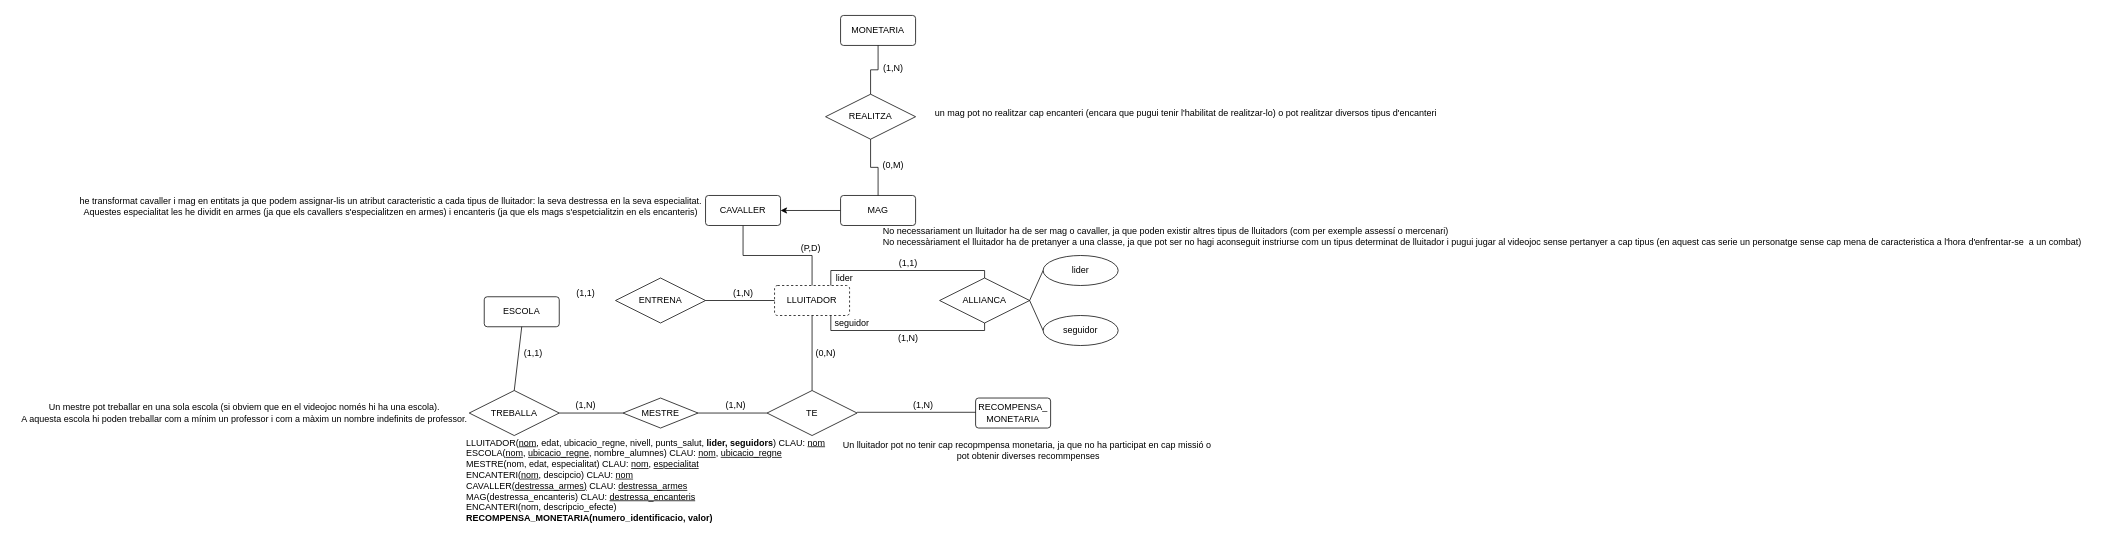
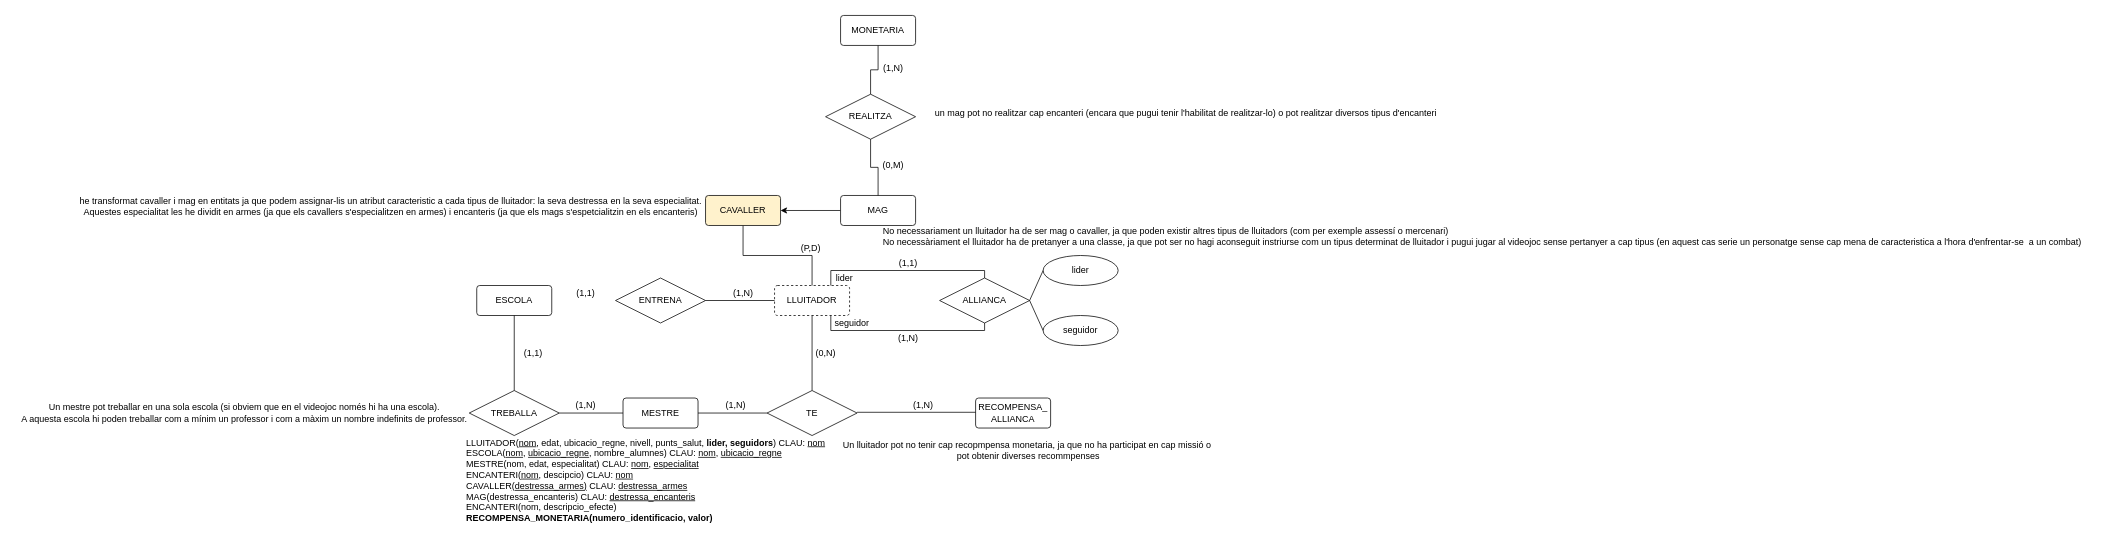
  <mxCell id="0" />
  <mxCell id="1" parent="0" />
  <mxCell id="2" value="&lt;div style=&quot;text-align: justify&quot;&gt;LLUITADOR(&lt;u&gt;nom&lt;/u&gt;, edat, ubicacio_regne, nivell, punts_salut, &lt;b&gt;lider, seguidors&lt;/b&gt;) CLAU: &lt;u&gt;nom&lt;/u&gt;&lt;/div&gt;&lt;div style=&quot;text-align: justify&quot;&gt;ESCOLA(&lt;u&gt;nom&lt;/u&gt;, &lt;u&gt;ubicacio_regne&lt;/u&gt;, nombre_alumnes) CLAU: &lt;u&gt;nom&lt;/u&gt;, &lt;u&gt;ubicacio_regne&lt;/u&gt;&lt;/div&gt;&lt;div style=&quot;text-align: justify&quot;&gt;MESTRE(nom, edat, especialitat) CLAU: &lt;u&gt;nom&lt;/u&gt;, &lt;u&gt;especialitat&lt;/u&gt;&lt;/div&gt;&lt;div style=&quot;text-align: justify&quot;&gt;ENCANTERI(&lt;u&gt;nom&lt;/u&gt;, descipcio) CLAU: &lt;u&gt;nom&lt;/u&gt;&lt;/div&gt;&lt;div style=&quot;text-align: justify&quot;&gt;CAVALLER&lt;u&gt;(destressa_armes)&lt;/u&gt; CLAU: &lt;u&gt;destressa_armes&lt;/u&gt;&lt;/div&gt;&lt;div style=&quot;text-align: justify&quot;&gt;MAG(destressa_encanteris) CLAU: &lt;u&gt;destressa_encanteris&lt;/u&gt;&lt;/div&gt;&lt;div style=&quot;text-align: justify&quot;&gt;ENCANTERI(nom, descripcio_efecte)&lt;/div&gt;&lt;div style=&quot;text-align: justify&quot;&gt;&lt;b&gt;RECOMPENSA_MONETARIA(numero_identificacio, valor)&lt;/b&gt;&lt;/div&gt;" style="text;html=1;align=center;verticalAlign=middle;resizable=0;points=[];autosize=1;strokeColor=none;fillColor=none;" parent="1" vertex="1"><mxGeometry x="615" y="585" width="490" height="110" as="geometry" /></mxCell>
  <mxCell id="3" value="LLUITADOR" style="rounded=1;arcSize=10;whiteSpace=wrap;html=1;align=center;dashed=1;" parent="1" vertex="1"><mxGeometry x="1032" y="380" width="100" height="40" as="geometry" /></mxCell>
  <mxCell id="4" value="ALLIANCA" style="shape=rhombus;perimeter=rhombusPerimeter;whiteSpace=wrap;html=1;align=center;" parent="1" vertex="1"><mxGeometry x="1252" y="370" width="120" height="60" as="geometry" /></mxCell>
  <mxCell id="5" value="ENTRENA" style="shape=rhombus;perimeter=rhombusPerimeter;whiteSpace=wrap;html=1;align=center;" parent="1" vertex="1"><mxGeometry x="820" y="370" width="120" height="60" as="geometry" /></mxCell>
  <mxCell id="6" value="" style="endArrow=none;html=1;rounded=0;edgeStyle=orthogonalEdgeStyle;exitX=1;exitY=0.5;exitDx=0;exitDy=0;entryX=0;entryY=0.5;entryDx=0;entryDy=0;" parent="1" source="5" target="3" edge="1"><mxGeometry relative="1" as="geometry"><mxPoint x="1112" y="300" as="sourcePoint" /><mxPoint x="1002" y="420" as="targetPoint" /></mxGeometry></mxCell>
- <mxCell id="7" value="ESCOLA" style="rounded=1;arcSize=10;whiteSpace=wrap;html=1;align=center;" parent="1" vertex="1"><mxGeometry x="645" y="395" width="100" height="40" as="geometry" /></mxCell>
+ <mxCell id="7" value="ESCOLA" style="rounded=1;arcSize=10;whiteSpace=wrap;html=1;align=center;" parent="1" vertex="1"><mxGeometry x="635" y="380" width="100" height="40" as="geometry" /></mxCell>
  <mxCell id="8" value="" style="endArrow=none;html=1;rounded=0;edgeStyle=orthogonalEdgeStyle;entryX=0.5;entryY=0;entryDx=0;entryDy=0;exitX=0.75;exitY=0;exitDx=0;exitDy=0;" parent="1" source="3" target="4" edge="1"><mxGeometry relative="1" as="geometry"><mxPoint x="1155" y="340" as="sourcePoint" /><mxPoint x="1315" y="340" as="targetPoint" /><Array as="points"><mxPoint x="1107" y="360" /><mxPoint x="1312" y="360" /></Array></mxGeometry></mxCell>
  <mxCell id="9" value="" style="endArrow=none;html=1;rounded=0;edgeStyle=orthogonalEdgeStyle;entryX=0.5;entryY=1;entryDx=0;entryDy=0;exitX=0.75;exitY=1;exitDx=0;exitDy=0;" parent="1" source="3" target="4" edge="1"><mxGeometry relative="1" as="geometry"><mxPoint x="1115" y="460" as="sourcePoint" /><mxPoint x="1320" y="450" as="targetPoint" /><Array as="points"><mxPoint x="1107" y="440" /><mxPoint x="1312" y="440" /></Array></mxGeometry></mxCell>
  <mxCell id="10" value="" style="endArrow=none;html=1;rounded=0;edgeStyle=orthogonalEdgeStyle;exitX=0.5;exitY=1;exitDx=0;exitDy=0;entryX=0.5;entryY=0;entryDx=0;entryDy=0;" parent="1" source="3" target="11" edge="1"><mxGeometry relative="1" as="geometry"><mxPoint x="959" y="520" as="sourcePoint" /><mxPoint x="1057" y="490" as="targetPoint" /></mxGeometry></mxCell>
  <mxCell id="11" value="TE" style="shape=rhombus;perimeter=rhombusPerimeter;whiteSpace=wrap;html=1;align=center;" parent="1" vertex="1"><mxGeometry x="1022" y="520" width="120" height="60" as="geometry" /></mxCell>
- <mxCell id="12" value="MESTRE" style="rhombus;arcSize=10;whiteSpace=wrap;html=1;align=center;" parent="1" vertex="1"><mxGeometry x="830" y="530" width="100" height="40" as="geometry" /></mxCell>
+ <mxCell id="12" value="MESTRE" style="rounded=1;arcSize=10;whiteSpace=wrap;html=1;align=center;" parent="1" vertex="1"><mxGeometry x="830" y="530" width="100" height="40" as="geometry" /></mxCell>
  <mxCell id="13" value="" style="endArrow=none;html=1;rounded=0;edgeStyle=orthogonalEdgeStyle;exitX=1;exitY=0.5;exitDx=0;exitDy=0;entryX=0;entryY=0.5;entryDx=0;entryDy=0;" parent="1" source="12" target="11" edge="1"><mxGeometry relative="1" as="geometry"><mxPoint x="885" y="610" as="sourcePoint" /><mxPoint x="1045" y="610" as="targetPoint" /></mxGeometry></mxCell>
  <mxCell id="14" value="(1,N)" style="text;html=1;align=center;verticalAlign=middle;resizable=0;points=[];autosize=1;strokeColor=none;fillColor=none;" parent="1" vertex="1"><mxGeometry x="1190" y="440" width="40" height="20" as="geometry" /></mxCell>
  <mxCell id="15" value="lider" style="ellipse;whiteSpace=wrap;html=1;align=center;" parent="1" vertex="1"><mxGeometry x="1390" y="340" width="100" height="40" as="geometry" /></mxCell>
  <mxCell id="16" value="seguidor" style="ellipse;whiteSpace=wrap;html=1;align=center;" parent="1" vertex="1"><mxGeometry x="1390" y="420" width="100" height="40" as="geometry" /></mxCell>
  <mxCell id="17" value="" style="endArrow=none;html=1;rounded=0;exitX=1;exitY=0.5;exitDx=0;exitDy=0;entryX=0;entryY=0.5;entryDx=0;entryDy=0;" parent="1" source="4" target="16" edge="1"><mxGeometry relative="1" as="geometry"><mxPoint x="1330" y="490" as="sourcePoint" /><mxPoint x="1490" y="490" as="targetPoint" /></mxGeometry></mxCell>
  <mxCell id="18" value="" style="endArrow=none;html=1;rounded=0;exitX=0;exitY=0.5;exitDx=0;exitDy=0;entryX=1;entryY=0.5;entryDx=0;entryDy=0;" parent="1" source="15" target="4" edge="1"><mxGeometry relative="1" as="geometry"><mxPoint x="1382" y="410" as="sourcePoint" /><mxPoint x="1400" y="440" as="targetPoint" /></mxGeometry></mxCell>
  <mxCell id="19" value="TREBALLA" style="shape=rhombus;perimeter=rhombusPerimeter;whiteSpace=wrap;html=1;align=center;" parent="1" vertex="1"><mxGeometry x="625" y="520" width="120" height="60" as="geometry" /></mxCell>
  <mxCell id="20" value="" style="endArrow=none;html=1;rounded=0;exitX=0.5;exitY=1;exitDx=0;exitDy=0;entryX=0.5;entryY=0;entryDx=0;entryDy=0;" parent="1" source="7" target="19" edge="1"><mxGeometry relative="1" as="geometry"><mxPoint x="670" y="480" as="sourcePoint" /><mxPoint x="830" y="480" as="targetPoint" /></mxGeometry></mxCell>
  <mxCell id="21" value="" style="endArrow=none;html=1;rounded=0;exitX=0;exitY=0.5;exitDx=0;exitDy=0;entryX=1;entryY=0.5;entryDx=0;entryDy=0;" parent="1" source="12" target="19" edge="1"><mxGeometry relative="1" as="geometry"><mxPoint x="790" y="490" as="sourcePoint" /><mxPoint x="790" y="590" as="targetPoint" /></mxGeometry></mxCell>
  <mxCell id="22" value="(1,1)" style="text;html=1;align=center;verticalAlign=middle;resizable=0;points=[];autosize=1;strokeColor=none;fillColor=none;" parent="1" vertex="1"><mxGeometry x="760" y="380" width="40" height="20" as="geometry" /></mxCell>
  <mxCell id="23" value="(1,N)" style="text;html=1;align=center;verticalAlign=middle;resizable=0;points=[];autosize=1;strokeColor=none;fillColor=none;" parent="1" vertex="1"><mxGeometry x="970" y="380" width="40" height="20" as="geometry" /></mxCell>
  <mxCell id="24" value="(1,N)" style="text;html=1;align=center;verticalAlign=middle;resizable=0;points=[];autosize=1;strokeColor=none;fillColor=none;" parent="1" vertex="1"><mxGeometry x="960" y="530" width="40" height="20" as="geometry" /></mxCell>
  <mxCell id="25" value="(0,N)" style="text;html=1;align=center;verticalAlign=middle;resizable=0;points=[];autosize=1;strokeColor=none;fillColor=none;" parent="1" vertex="1"><mxGeometry x="1080" y="460" width="40" height="20" as="geometry" /></mxCell>
  <mxCell id="26" value="(1,1)" style="text;html=1;align=center;verticalAlign=middle;resizable=0;points=[];autosize=1;strokeColor=none;fillColor=none;" parent="1" vertex="1"><mxGeometry x="690" y="460" width="40" height="20" as="geometry" /></mxCell>
  <mxCell id="27" value="(1,N)" style="text;html=1;align=center;verticalAlign=middle;resizable=0;points=[];autosize=1;strokeColor=none;fillColor=none;" parent="1" vertex="1"><mxGeometry x="760" y="530" width="40" height="20" as="geometry" /></mxCell>
  <mxCell id="28" value="lider" style="text;html=1;align=center;verticalAlign=middle;resizable=0;points=[];autosize=1;strokeColor=none;fillColor=none;" parent="1" vertex="1"><mxGeometry x="1105" y="360" width="40" height="20" as="geometry" /></mxCell>
  <mxCell id="29" value="seguidor" style="text;html=1;align=center;verticalAlign=middle;resizable=0;points=[];autosize=1;strokeColor=none;fillColor=none;" parent="1" vertex="1"><mxGeometry x="1105" y="420" width="60" height="20" as="geometry" /></mxCell>
  <mxCell id="30" value="(1,1)" style="text;html=1;align=center;verticalAlign=middle;resizable=0;points=[];autosize=1;strokeColor=none;fillColor=none;" parent="1" vertex="1"><mxGeometry x="1190" y="340" width="40" height="20" as="geometry" /></mxCell>
  <mxCell id="31" style="edgeStyle=orthogonalEdgeStyle;rounded=0;orthogonalLoop=1;jettySize=auto;html=1;startArrow=none;startFill=0;" parent="1" source="32" target="34" edge="1"><mxGeometry relative="1" as="geometry" /></mxCell>
  <mxCell id="32" value="MAG" style="rounded=1;arcSize=10;whiteSpace=wrap;html=1;align=center;" parent="1" vertex="1"><mxGeometry x="1120" y="260" width="100" height="40" as="geometry" /></mxCell>
  <mxCell id="33" style="edgeStyle=orthogonalEdgeStyle;rounded=0;orthogonalLoop=1;jettySize=auto;html=1;entryX=0.5;entryY=0;entryDx=0;entryDy=0;startArrow=none;startFill=0;endArrow=none;" parent="1" source="34" target="3" edge="1"><mxGeometry relative="1" as="geometry" /></mxCell>
- <mxCell id="34" value="CAVALLER" style="rounded=1;arcSize=10;whiteSpace=wrap;html=1;align=center;" parent="1" vertex="1"><mxGeometry x="940" y="260" width="100" height="40" as="geometry" /></mxCell>
+ <mxCell id="34" value="CAVALLER" style="rounded=1;arcSize=10;whiteSpace=wrap;html=1;align=center;fillColor=#fff2cc;" parent="1" vertex="1"><mxGeometry x="940" y="260" width="100" height="40" as="geometry" /></mxCell>
  <mxCell id="35" value="REALITZA" style="shape=rhombus;perimeter=rhombusPerimeter;whiteSpace=wrap;html=1;align=center;" parent="1" vertex="1"><mxGeometry x="1100" y="125" width="120" height="60" as="geometry" /></mxCell>
  <mxCell id="36" value="MONETARIA" style="rounded=1;arcSize=10;whiteSpace=wrap;html=1;align=center;" parent="1" vertex="1"><mxGeometry x="1120" y="20" width="100" height="40" as="geometry" /></mxCell>
  <mxCell id="37" value="" style="endArrow=none;html=1;rounded=0;edgeStyle=orthogonalEdgeStyle;exitX=0.5;exitY=1;exitDx=0;exitDy=0;entryX=0.5;entryY=0;entryDx=0;entryDy=0;" parent="1" source="35" target="32" edge="1"><mxGeometry relative="1" as="geometry"><mxPoint x="1142" y="230" as="sourcePoint" /><mxPoint x="1302" y="230" as="targetPoint" /></mxGeometry></mxCell>
  <mxCell id="38" value="" style="endArrow=none;html=1;rounded=0;edgeStyle=orthogonalEdgeStyle;entryX=0.5;entryY=1;entryDx=0;entryDy=0;exitX=0.5;exitY=0;exitDx=0;exitDy=0;" parent="1" source="35" target="36" edge="1"><mxGeometry relative="1" as="geometry"><mxPoint x="970" y="100" as="sourcePoint" /><mxPoint x="1130" y="100" as="targetPoint" /></mxGeometry></mxCell>
  <mxCell id="39" value="(1,N)" style="text;html=1;align=center;verticalAlign=middle;resizable=0;points=[];autosize=1;strokeColor=none;fillColor=none;" parent="1" vertex="1"><mxGeometry x="1170" y="80" width="40" height="20" as="geometry" /></mxCell>
  <mxCell id="40" value="(0,M)" style="text;html=1;align=center;verticalAlign=middle;resizable=0;points=[];autosize=1;strokeColor=none;fillColor=none;" parent="1" vertex="1"><mxGeometry x="1170" y="210" width="40" height="20" as="geometry" /></mxCell>
  <mxCell id="41" value="(P,D)" style="text;html=1;align=center;verticalAlign=middle;resizable=0;points=[];autosize=1;strokeColor=none;fillColor=none;" parent="1" vertex="1"><mxGeometry x="1060" y="320" width="40" height="20" as="geometry" /></mxCell>
  <mxCell id="42" value="&lt;div style=&quot;text-align: justify&quot;&gt;&lt;span&gt;No necessariament un lluitador ha de ser mag o cavaller, ja que poden existir altres tipus de lluitadors (com per exemple assessí o mercenari)&lt;/span&gt;&lt;/div&gt;&lt;div style=&quot;text-align: justify&quot;&gt;No necessàriament el lluitador ha de pretanyer a una classe, ja que pot ser no hagi aconseguit instriurse com un tipus determinat de lluitador i pugui jugar al videojoc sense pertanyer a cap tipus (en aquest cas serie un personatge sense cap mena de caracteristica a l'hora d'enfrentar-se&amp;nbsp; a un combat)&lt;/div&gt;" style="text;html=1;align=center;verticalAlign=middle;resizable=0;points=[];autosize=1;strokeColor=none;fillColor=none;" parent="1" vertex="1"><mxGeometry x="1170" y="300" width="1610" height="30" as="geometry" /></mxCell>
  <mxCell id="43" value="un mag pot no realitzar cap encanteri (encara que pugui tenir l'habilitat de realitzar-lo) o pot realitzar diversos tipus d'encanteri" style="text;html=1;align=center;verticalAlign=middle;resizable=0;points=[];autosize=1;strokeColor=none;fillColor=none;" parent="1" vertex="1"><mxGeometry x="1240" y="140" width="680" height="20" as="geometry" /></mxCell>
  <mxCell id="44" value="he transformat cavaller i mag en entitats ja que podem assignar-lis un atribut caracteristic a cada tipus de lluitador: la seva destressa en la seva especialitat. &lt;br&gt;Aquestes especialitat les he dividit en armes (ja que els cavallers s'especialitzen en armes) i encanteris (ja que els mags s'espetcialitzin en els encanteris)" style="text;html=1;align=center;verticalAlign=middle;resizable=0;points=[];autosize=1;strokeColor=none;fillColor=none;" parent="1" vertex="1"><mxGeometry x="100" y="260" width="840" height="30" as="geometry" /></mxCell>
  <mxCell id="45" value="Un mestre pot treballar en una sola escola (si obviem que en el videojoc només hi ha una escola).&lt;br&gt;A aquesta escola hi poden treballar com a mínim un professor i com a màxim un nombre indefinits de professor." style="text;html=1;align=center;verticalAlign=middle;resizable=0;points=[];autosize=1;strokeColor=none;fillColor=none;" parent="1" vertex="1"><mxGeometry x="20" y="535" width="610" height="30" as="geometry" /></mxCell>
  <mxCell id="46" value="" style="endArrow=none;html=1;rounded=0;edgeStyle=orthogonalEdgeStyle;" parent="1" edge="1"><mxGeometry relative="1" as="geometry"><mxPoint x="1142" y="549" as="sourcePoint" /><mxPoint x="1302" y="549" as="targetPoint" /></mxGeometry></mxCell>
- <mxCell id="47" value="RECOMPENSA_&lt;br&gt;MONETARIA" style="rounded=1;arcSize=10;whiteSpace=wrap;html=1;align=center;" parent="1" vertex="1"><mxGeometry x="1300" y="530" width="100" height="40" as="geometry" /></mxCell>
+ <mxCell id="47" value="RECOMPENSA_&lt;br&gt;ALLIANCA" style="rounded=1;arcSize=10;whiteSpace=wrap;html=1;align=center;" parent="1" vertex="1"><mxGeometry x="1300" y="530" width="100" height="40" as="geometry" /></mxCell>
  <mxCell id="48" value="(1,N)" style="text;html=1;align=center;verticalAlign=middle;resizable=0;points=[];autosize=1;strokeColor=none;fillColor=none;" parent="1" vertex="1"><mxGeometry x="1210" y="530" width="40" height="20" as="geometry" /></mxCell>
  <mxCell id="49" value="Un lluitador pot no tenir cap recopmpensa monetaria, ja que no ha participat en cap missió o&amp;nbsp;&lt;br&gt;pot obtenir diverses recommpenses" style="text;html=1;align=center;verticalAlign=middle;resizable=0;points=[];autosize=1;strokeColor=none;fillColor=none;" parent="1" vertex="1"><mxGeometry x="1115" y="585" width="510" height="30" as="geometry" /></mxCell>
